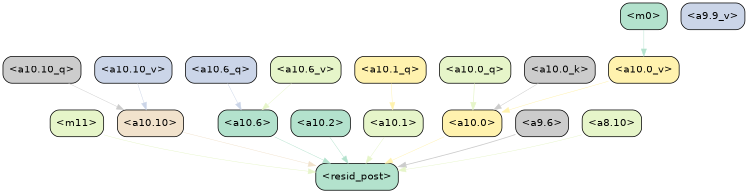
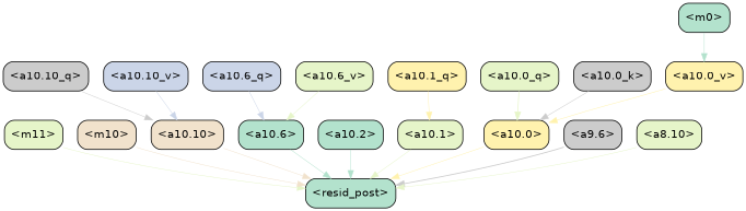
  strict digraph {
    splines=true
    node [color=black fillcolor="#e6f5c9" fontname=Helvetica shape=box style="filled, rounded"]
    edge [color="#e6f5c9" penwidth=0.6]
    "<resid_post>" [fillcolor="#b3e2cd"]
    "<m11>"
+   "<m10>" [fillcolor="#f1e2cc"]
    "<a10.10>" [fillcolor="#f1e2cc"]
    "<a10.6>" [fillcolor="#b3e2cd"]
    "<a10.2>" [fillcolor="#b3e2cd"]
    "<a10.1>"
    "<a10.0>" [fillcolor="#fff2ae"]
    "<a9.6>" [fillcolor="#cccccc"]
    "<a8.10>"
    "<a10.10_q>" [fillcolor="#cccccc"]
    "<a10.6_q>" [fillcolor="#cbd5e8"]
    "<a10.1_q>" [fillcolor="#fff2ae"]
    "<a10.0_q>"
    "<a10.0_k>" [fillcolor="#cccccc"]
    "<a10.10_v>" [fillcolor="#cbd5e8"]
    "<a10.6_v>"
    "<a10.0_v>" [fillcolor="#fff2ae"]
    "<m0>" [fillcolor="#b3e2cd"]
-   "<a9.9_v>" [fillcolor="#cbd5e8"]
    "<m11>" -> "<resid_post>"
+   "<m10>" -> "<resid_post>" [color="#f1e2cc"]
    "<a10.10>" -> "<resid_post>" [color="#f1e2cc"]
    "<a10.6>" -> "<resid_post>" [color="#b3e2cd"]
    "<a10.2>" -> "<resid_post>" [color="#b3e2cd"]
    "<a10.1>" -> "<resid_post>"
    "<a10.0>" -> "<resid_post>" [color="#fff2ae"]
    "<a9.6>" -> "<resid_post>" [color="#cccccc" penwidth=1.1054627895355225]
    "<a8.10>" -> "<resid_post>"
    "<a10.10_q>" -> "<a10.10>" [color="#cccccc"]
    "<a10.6_q>" -> "<a10.6>" [color="#cbd5e8"]
    "<a10.1_q>" -> "<a10.1>" [color="#fff2ae"]
    "<a10.0_q>" -> "<a10.0>" [penwidth=0.918039083480835]
    "<a10.0_k>" -> "<a10.0>" [color="#cccccc" penwidth=0.6687326431274414]
    "<a10.10_v>" -> "<a10.10>" [color="#cbd5e8" penwidth=0.6003279685974121]
    "<a10.6_v>" -> "<a10.6>"
    "<a10.0_v>" -> "<a10.0>" [color="#fff2ae" penwidth=0.6401631832122803]
    "<m0>" -> "<a10.0_v>" [color="#b3e2cd"]
  }
